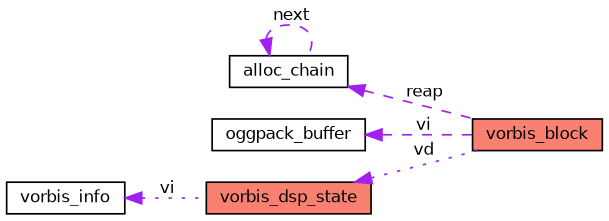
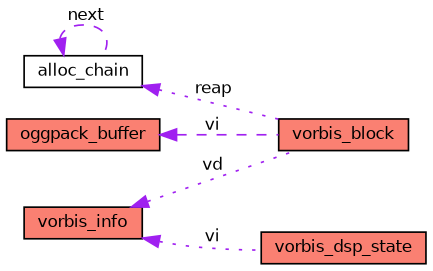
  digraph {
    rankdir=LR
    node [color=black fillcolor=salmon fontname=Helvetica fontsize=10 shape=record style=filled]
    edge [color=purple dir=back fontname=Helvetica fontsize=10 labelfontname=Helvetica labelfontsize=10 style=dotted]
    n1 [fontcolor=black height=0.2 label=vorbis_block width=0.4]
    n2 [fillcolor=white height=0.2 label=alloc_chain width=0.4]
-   n3 [fillcolor=white height=0.2 label=oggpack_buffer width=0.4]
+   n3 [height=0.2 label=oggpack_buffer width=0.4]
    n4 [height=0.2 label=vorbis_dsp_state width=0.4]
-   n5 [fillcolor=white height=0.2 label=vorbis_info width=0.4]
-   n2 -> n1 [label=" reap" style=dashed]
+   n5 [height=0.2 label=vorbis_info width=0.4]
+   n2 -> n1 [label=" reap"]
    n2 -> n2 [label=" next" style=dashed]
    n3 -> n1 [label=" vi" style=dashed]
-   n4 -> n1 [label=" vd"]
+   n5 -> n1 [label=" vd"]
    n5 -> n4 [label=" vi"]
  }
